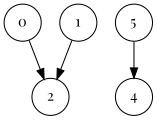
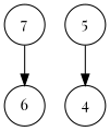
  digraph {
    fontname="Playfair Display"
    node [fontname="Playfair Display" shape=circle]
    edge [fontname="Playfair Display"]
-   n1 [label=0]
-   n2 [label=2]
+   n2 [label=6]
    n3 [label=5]
    n4 [label=4]
-   n5 [label=1]
-   n1 -> n2
+   n5 [label=7]
    n3 -> n4
    n5 -> n2
  }
